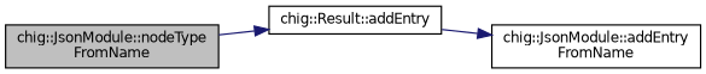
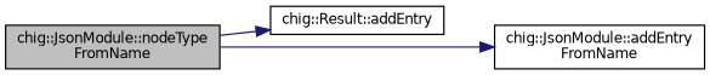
  digraph {
    rankdir=LR
    node [color=black fillcolor=white fontname=Helvetica fontsize=10 shape=record style=filled]
    edge [color=midnightblue fontname=Helvetica fontsize=10 labelfontname=Helvetica labelfontsize=10 style=solid]
    n1 [fillcolor=grey75 fontcolor=black height=0.2 label="chig::JsonModule::nodeType\lFromName" width=0.4]
    n2 [height=0.2 label="chig::Result::addEntry" width=0.4]
    n3 [height=0.2 label="chig::JsonModule::addEntry\lFromName" width=0.4]
    n1 -> n2
-   n2 -> n3
+   n1 -> n3
  }
